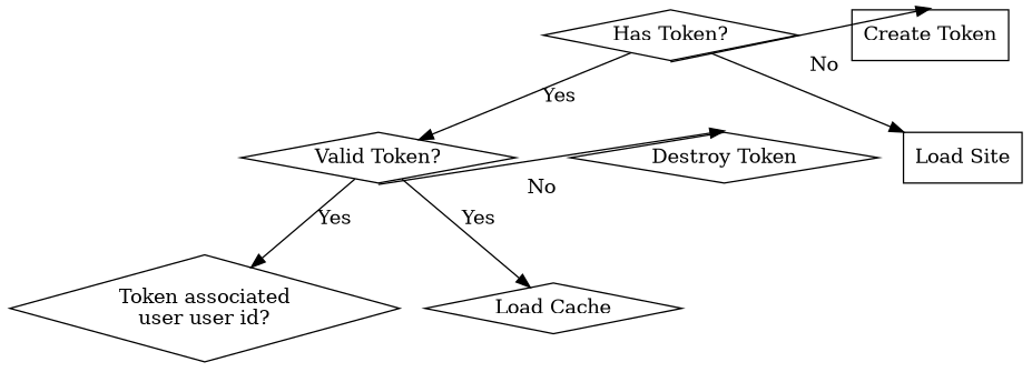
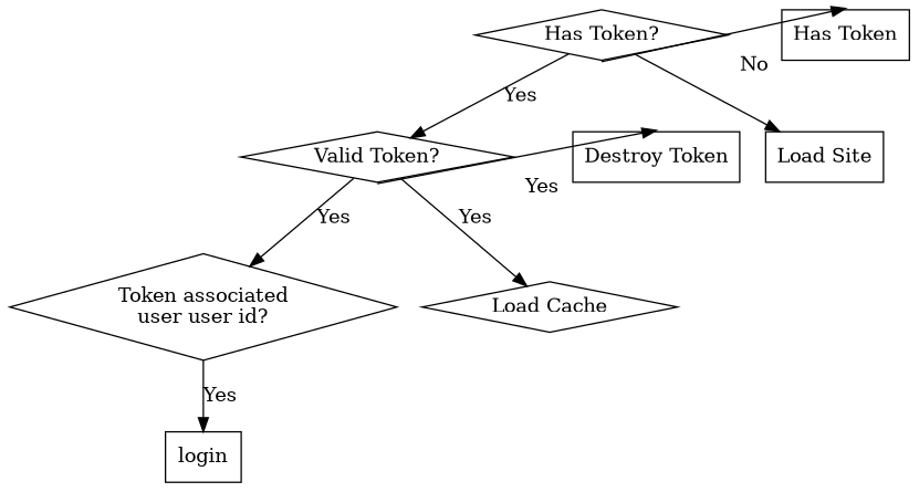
  digraph {
    rankdir=TB
    splines=false
    node [shape=diamond]
    n1 [label="Has Token?"]
-   n2 [label="Create Token" shape=rectangle]
+   n2 [label="Has Token" shape=rectangle]
    n3 [label="Valid Token?"]
-   n4 [label="Destroy Token"]
+   n4 [label="Destroy Token" shape=rectangle]
    n5 [label="Load Site" shape=rect]
    n6 [label="Token associated\nuser user id?"]
    n7 [label="Load Cache"]
+   n8 [label=login shape=rectangle]
    subgraph sub_1 {
      rank=same
      n1
      n2
    }
    subgraph sub_2 {
      rank=same
      n3
      n4
    }
    n1 -> n2 [headport=n label=No tailport=s]
    n1 -> n3 [label=Yes]
    n1 -> n5
-   n3 -> n4 [headport=n label=No tailport=s]
+   n3 -> n4 [headport=n label=Yes tailport=s]
    n3 -> n6 [label=Yes]
    n3 -> n7 [label=Yes]
+   n6 -> n8 [label=Yes]
  }
